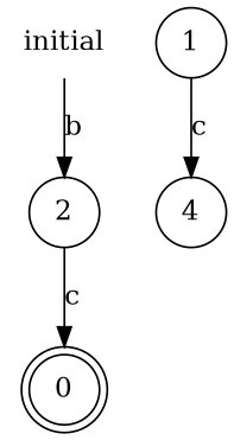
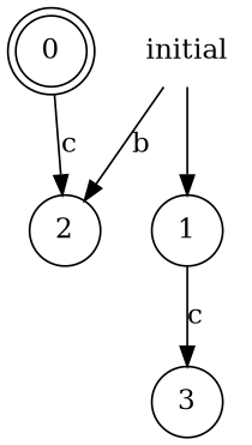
  digraph {
    rankdir=TB
    node [shape=circle]
    0 [shape=doublecircle]
    1
-   3 [label=4]
+   3
    initial [shape=plaintext]
    2
    1 -> 3 [label=c]
+   initial -> 1
    initial -> 2 [label=b]
-   2 -> 0 [label=c]
+   0 -> 2 [label=c]
  }
